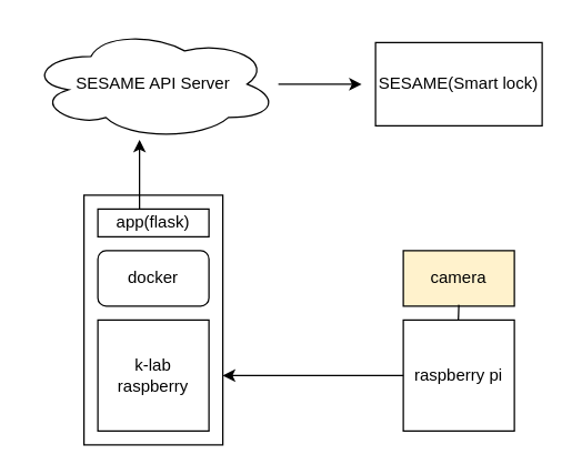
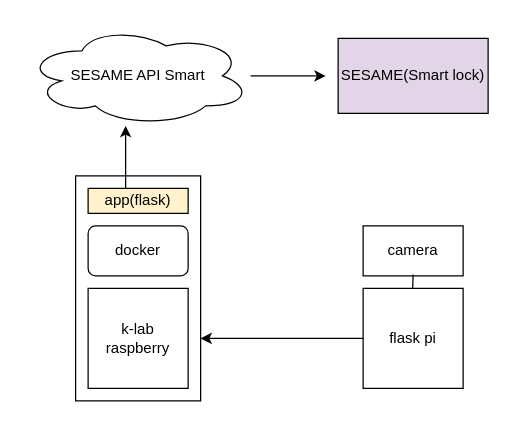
  <mxCell id="0" />
  <mxCell id="1" parent="0" />
  <mxCell id="2" value="" style="rounded=0;whiteSpace=wrap;html=1;" vertex="1" parent="1"><mxGeometry x="60" y="140" width="100" height="180" as="geometry" /></mxCell>
  <mxCell id="3" value="k-lab raspberry" style="whiteSpace=wrap;html=1;aspect=fixed;" vertex="1" parent="1"><mxGeometry x="70" y="230" width="80" height="80" as="geometry" /></mxCell>
- <mxCell id="4" value="raspberry pi" style="whiteSpace=wrap;html=1;aspect=fixed;" vertex="1" parent="1"><mxGeometry x="290" y="230" width="80" height="80" as="geometry" /></mxCell>
+ <mxCell id="4" value="flask pi" style="whiteSpace=wrap;html=1;aspect=fixed;" vertex="1" parent="1"><mxGeometry x="290" y="230" width="80" height="80" as="geometry" /></mxCell>
  <mxCell id="5" value="docker" style="whiteSpace=wrap;html=1;rounded=1;" vertex="1" parent="1"><mxGeometry x="70" y="180" width="80" height="40" as="geometry" /></mxCell>
- <mxCell id="6" value="camera" style="rounded=0;whiteSpace=wrap;html=1;fillColor=#fff2cc;" vertex="1" parent="1"><mxGeometry x="290" y="180" width="80" height="40" as="geometry" /></mxCell>
+ <mxCell id="6" value="camera" style="rounded=0;whiteSpace=wrap;html=1;" vertex="1" parent="1"><mxGeometry x="290" y="180" width="80" height="40" as="geometry" /></mxCell>
  <mxCell id="7" value="" style="endArrow=none;html=1;exitX=0.533;exitY=0;exitDx=0;exitDy=0;exitPerimeter=0;" edge="1" parent="1"><mxGeometry width="50" height="50" relative="1" as="geometry"><mxPoint x="329.64" y="230" as="sourcePoint" /><mxPoint x="330" y="219" as="targetPoint" /><Array as="points"><mxPoint x="330" y="230" /></Array></mxGeometry></mxCell>
- <mxCell id="8" value="app(flask)" style="rounded=0;whiteSpace=wrap;html=1;" vertex="1" parent="1"><mxGeometry x="70" y="150" width="80" height="20" as="geometry" /></mxCell>
+ <mxCell id="8" value="app(flask)" style="rounded=0;whiteSpace=wrap;html=1;fillColor=#fff2cc;" vertex="1" parent="1"><mxGeometry x="70" y="150" width="80" height="20" as="geometry" /></mxCell>
  <mxCell id="9" value="" style="endArrow=classic;html=1;exitX=0;exitY=0.5;exitDx=0;exitDy=0;" edge="1" parent="1" source="4"><mxGeometry width="50" height="50" relative="1" as="geometry"><mxPoint x="210" y="280" as="sourcePoint" /><mxPoint x="160" y="270" as="targetPoint" /></mxGeometry></mxCell>
- <mxCell id="10" value="SESAME API Server" style="ellipse;shape=cloud;whiteSpace=wrap;html=1;" vertex="1" parent="1"><mxGeometry x="20" y="20" width="180" height="80" as="geometry" /></mxCell>
+ <mxCell id="10" value="SESAME API Smart" style="ellipse;shape=cloud;whiteSpace=wrap;html=1;" vertex="1" parent="1"><mxGeometry x="20" y="20" width="180" height="80" as="geometry" /></mxCell>
  <mxCell id="11" value="" style="endArrow=classic;html=1;" edge="1" parent="1"><mxGeometry width="50" height="50" relative="1" as="geometry"><mxPoint x="100" y="150" as="sourcePoint" /><mxPoint x="100" y="100" as="targetPoint" /></mxGeometry></mxCell>
- <mxCell id="12" value="SESAME(Smart lock)" style="rounded=0;whiteSpace=wrap;html=1;" vertex="1" parent="1"><mxGeometry x="270" y="30" width="120" height="60" as="geometry" /></mxCell>
+ <mxCell id="12" value="SESAME(Smart lock)" style="rounded=0;whiteSpace=wrap;html=1;fillColor=#e1d5e7;" vertex="1" parent="1"><mxGeometry x="270" y="30" width="120" height="60" as="geometry" /></mxCell>
  <mxCell id="13" value="" style="endArrow=classic;html=1;" edge="1" parent="1" source="10"><mxGeometry width="50" height="50" relative="1" as="geometry"><mxPoint x="190" y="150" as="sourcePoint" /><mxPoint x="260" y="60" as="targetPoint" /></mxGeometry></mxCell>
